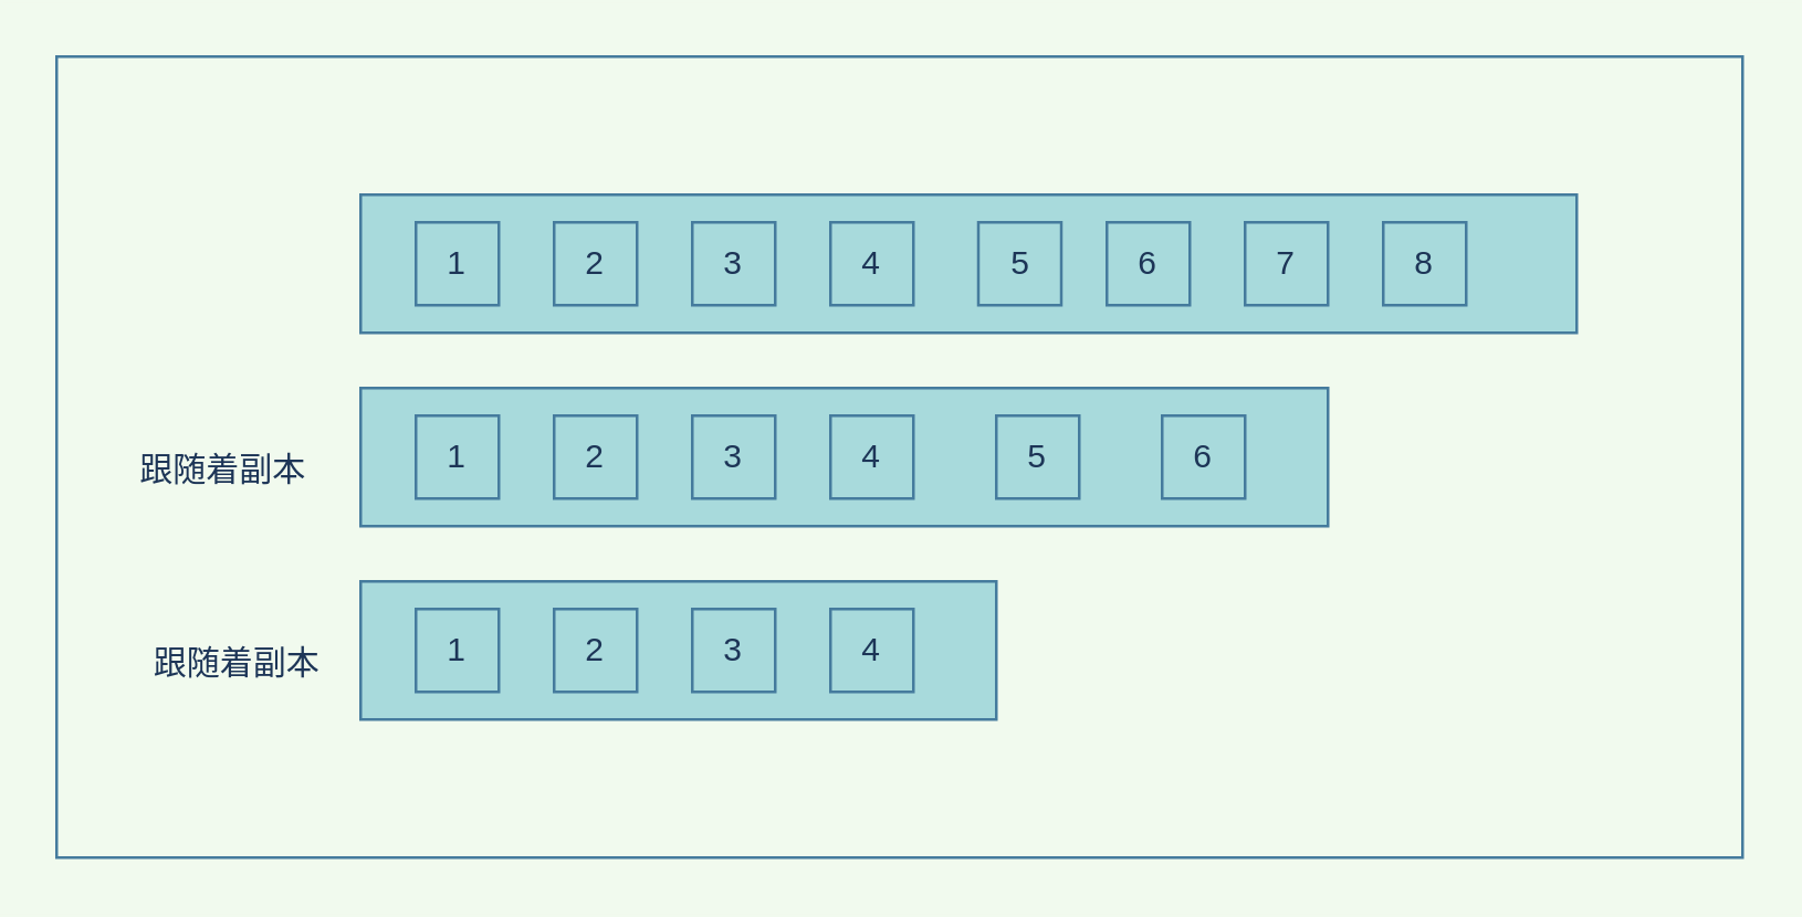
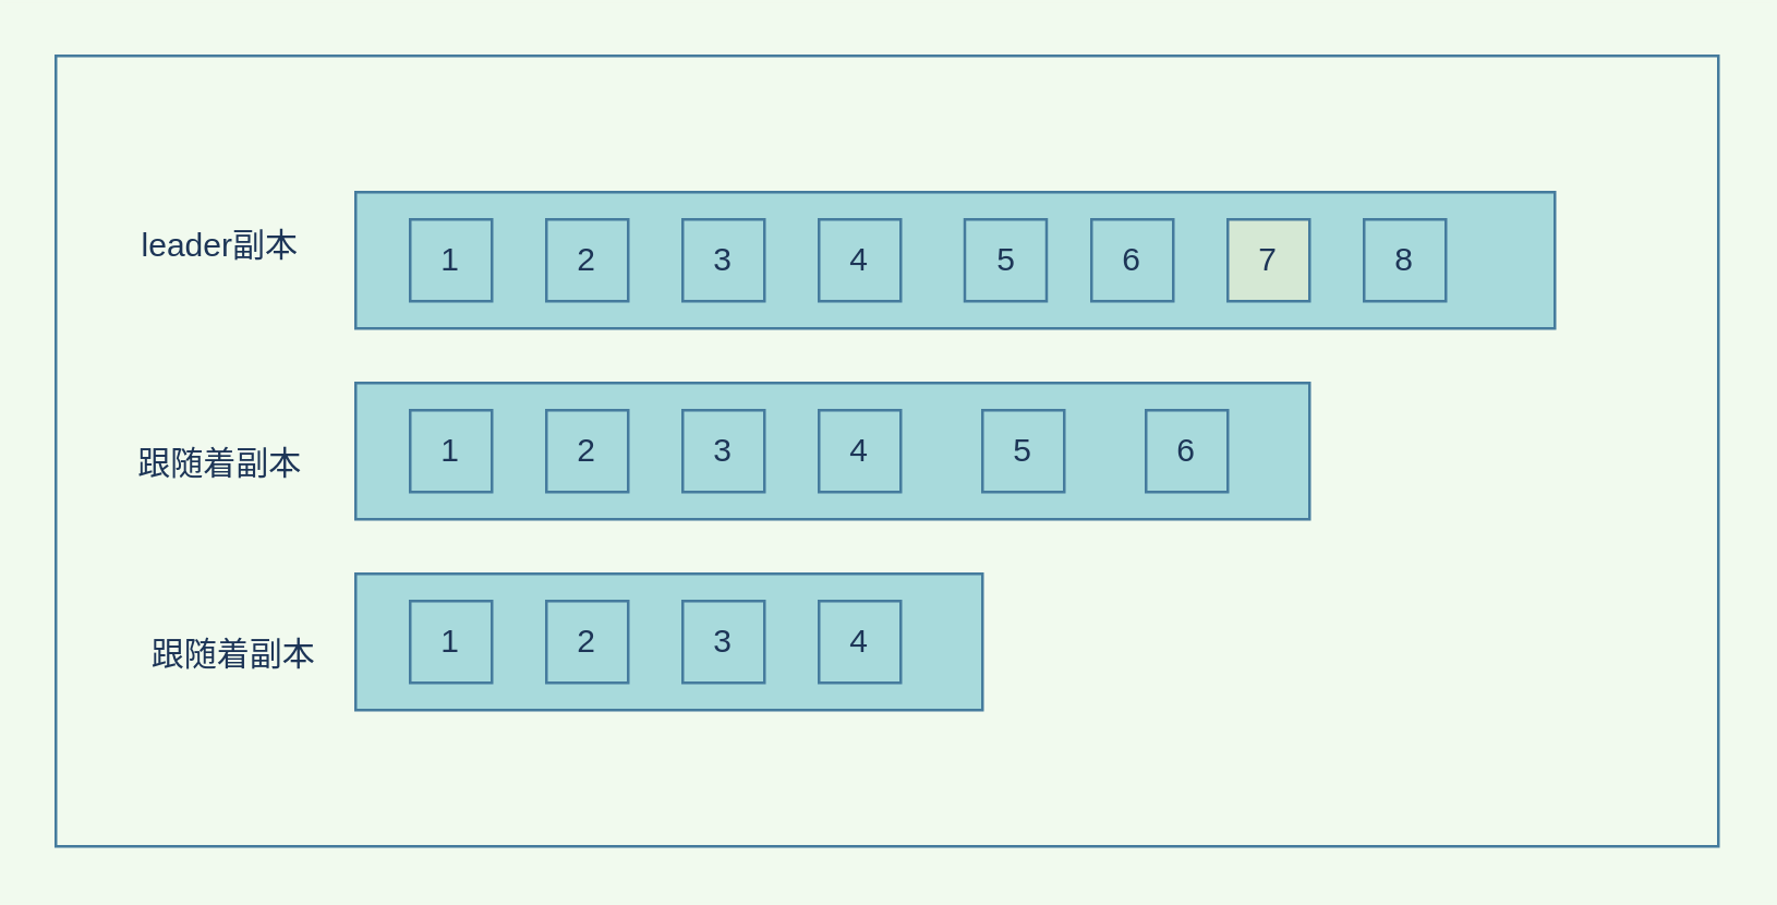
  <mxCell id="0" />
  <mxCell id="1" parent="0" />
  <mxCell id="2" value="" style="rounded=0;whiteSpace=wrap;html=1;sketch=0;fontColor=#1D3557;strokeColor=#457B9D;fillColor=#A8DADC;" vertex="1" parent="1"><mxGeometry x="130" y="70" width="440" height="50" as="geometry" /></mxCell>
  <mxCell id="3" value="" style="rounded=0;whiteSpace=wrap;html=1;sketch=0;fontColor=#1D3557;strokeColor=#457B9D;fillColor=#A8DADC;" vertex="1" parent="1"><mxGeometry x="130" y="140" width="350" height="50" as="geometry" /></mxCell>
  <mxCell id="4" value="" style="rounded=0;whiteSpace=wrap;html=1;sketch=0;fontColor=#1D3557;strokeColor=#457B9D;fillColor=#A8DADC;" vertex="1" parent="1"><mxGeometry x="130" y="210" width="230" height="50" as="geometry" /></mxCell>
  <mxCell id="5" value="1" style="rounded=0;whiteSpace=wrap;html=1;sketch=0;fontColor=#1D3557;strokeColor=#457B9D;fillColor=#A8DADC;" vertex="1" parent="1"><mxGeometry x="150" y="80" width="30" height="30" as="geometry" /></mxCell>
  <mxCell id="6" value="3" style="rounded=0;whiteSpace=wrap;html=1;sketch=0;fontColor=#1D3557;strokeColor=#457B9D;fillColor=#A8DADC;" vertex="1" parent="1"><mxGeometry x="250" y="80" width="30" height="30" as="geometry" /></mxCell>
  <mxCell id="7" value="2" style="rounded=0;whiteSpace=wrap;html=1;sketch=0;fontColor=#1D3557;strokeColor=#457B9D;fillColor=#A8DADC;" vertex="1" parent="1"><mxGeometry x="200" y="80" width="30" height="30" as="geometry" /></mxCell>
  <mxCell id="8" value="4" style="rounded=0;whiteSpace=wrap;html=1;sketch=0;fontColor=#1D3557;strokeColor=#457B9D;fillColor=#A8DADC;" vertex="1" parent="1"><mxGeometry x="300" y="80" width="30" height="30" as="geometry" /></mxCell>
  <mxCell id="9" value="5" style="rounded=0;whiteSpace=wrap;html=1;sketch=0;fontColor=#1D3557;strokeColor=#457B9D;fillColor=#A8DADC;" vertex="1" parent="1"><mxGeometry x="353.5" y="80" width="30" height="30" as="geometry" /></mxCell>
- <mxCell id="10" value="7" style="rounded=0;whiteSpace=wrap;html=1;sketch=0;fontColor=#1D3557;strokeColor=#457B9D;fillColor=#A8DADC;" vertex="1" parent="1"><mxGeometry x="450" y="80" width="30" height="30" as="geometry" /></mxCell>
+ <mxCell id="10" value="7" style="rounded=0;whiteSpace=wrap;html=1;sketch=0;fontColor=#1D3557;strokeColor=#457B9D;fillColor=#d5e8d4;" vertex="1" parent="1"><mxGeometry x="450" y="80" width="30" height="30" as="geometry" /></mxCell>
  <mxCell id="11" value="6" style="rounded=0;whiteSpace=wrap;html=1;sketch=0;fontColor=#1D3557;strokeColor=#457B9D;fillColor=#A8DADC;" vertex="1" parent="1"><mxGeometry x="400" y="80" width="30" height="30" as="geometry" /></mxCell>
  <mxCell id="12" value="8" style="rounded=0;whiteSpace=wrap;html=1;sketch=0;fontColor=#1D3557;strokeColor=#457B9D;fillColor=#A8DADC;" vertex="1" parent="1"><mxGeometry x="500" y="80" width="30" height="30" as="geometry" /></mxCell>
  <mxCell id="13" value="1" style="rounded=0;whiteSpace=wrap;html=1;sketch=0;fontColor=#1D3557;strokeColor=#457B9D;fillColor=#A8DADC;" vertex="1" parent="1"><mxGeometry x="150" y="150" width="30" height="30" as="geometry" /></mxCell>
  <mxCell id="14" value="2" style="rounded=0;whiteSpace=wrap;html=1;sketch=0;fontColor=#1D3557;strokeColor=#457B9D;fillColor=#A8DADC;" vertex="1" parent="1"><mxGeometry x="200" y="150" width="30" height="30" as="geometry" /></mxCell>
  <mxCell id="15" value="3" style="rounded=0;whiteSpace=wrap;html=1;sketch=0;fontColor=#1D3557;strokeColor=#457B9D;fillColor=#A8DADC;" vertex="1" parent="1"><mxGeometry x="250" y="150" width="30" height="30" as="geometry" /></mxCell>
  <mxCell id="16" value="4" style="rounded=0;whiteSpace=wrap;html=1;sketch=0;fontColor=#1D3557;strokeColor=#457B9D;fillColor=#A8DADC;" vertex="1" parent="1"><mxGeometry x="300" y="150" width="30" height="30" as="geometry" /></mxCell>
  <mxCell id="17" value="5" style="rounded=0;whiteSpace=wrap;html=1;sketch=0;fontColor=#1D3557;strokeColor=#457B9D;fillColor=#A8DADC;" vertex="1" parent="1"><mxGeometry x="360" y="150" width="30" height="30" as="geometry" /></mxCell>
  <mxCell id="18" value="6" style="rounded=0;whiteSpace=wrap;html=1;sketch=0;fontColor=#1D3557;strokeColor=#457B9D;fillColor=#A8DADC;" vertex="1" parent="1"><mxGeometry x="420" y="150" width="30" height="30" as="geometry" /></mxCell>
  <mxCell id="19" value="1" style="rounded=0;whiteSpace=wrap;html=1;sketch=0;fontColor=#1D3557;strokeColor=#457B9D;fillColor=#A8DADC;" vertex="1" parent="1"><mxGeometry x="150" y="220" width="30" height="30" as="geometry" /></mxCell>
  <mxCell id="20" value="3" style="rounded=0;whiteSpace=wrap;html=1;sketch=0;fontColor=#1D3557;strokeColor=#457B9D;fillColor=#A8DADC;" vertex="1" parent="1"><mxGeometry x="250" y="220" width="30" height="30" as="geometry" /></mxCell>
  <mxCell id="21" value="2" style="rounded=0;whiteSpace=wrap;html=1;sketch=0;fontColor=#1D3557;strokeColor=#457B9D;fillColor=#A8DADC;" vertex="1" parent="1"><mxGeometry x="200" y="220" width="30" height="30" as="geometry" /></mxCell>
  <mxCell id="22" value="4" style="rounded=0;whiteSpace=wrap;html=1;sketch=0;fontColor=#1D3557;strokeColor=#457B9D;fillColor=#A8DADC;" vertex="1" parent="1"><mxGeometry x="300" y="220" width="30" height="30" as="geometry" /></mxCell>
+ <mxCell id="23" value="leader副本" style="text;html=1;align=center;verticalAlign=middle;resizable=0;points=[];autosize=1;strokeColor=none;fontColor=#1D3557;" vertex="1" parent="1"><mxGeometry x="45" y="80" width="70" height="20" as="geometry" /></mxCell>
  <mxCell id="24" value="跟随着副本" style="text;html=1;align=center;verticalAlign=middle;resizable=0;points=[];autosize=1;strokeColor=none;fontColor=#1D3557;" vertex="1" parent="1"><mxGeometry x="40" y="160" width="80" height="20" as="geometry" /></mxCell>
  <mxCell id="25" value="跟随着副本" style="text;html=1;align=center;verticalAlign=middle;resizable=0;points=[];autosize=1;strokeColor=none;fontColor=#1D3557;" vertex="1" parent="1"><mxGeometry x="45" y="230" width="80" height="20" as="geometry" /></mxCell>
  <mxCell id="26" value="" style="rounded=0;whiteSpace=wrap;html=1;sketch=0;fontColor=#1D3557;strokeColor=#457B9D;fillColor=none;" vertex="1" parent="1"><mxGeometry x="20" y="20" width="610" height="290" as="geometry" /></mxCell>
